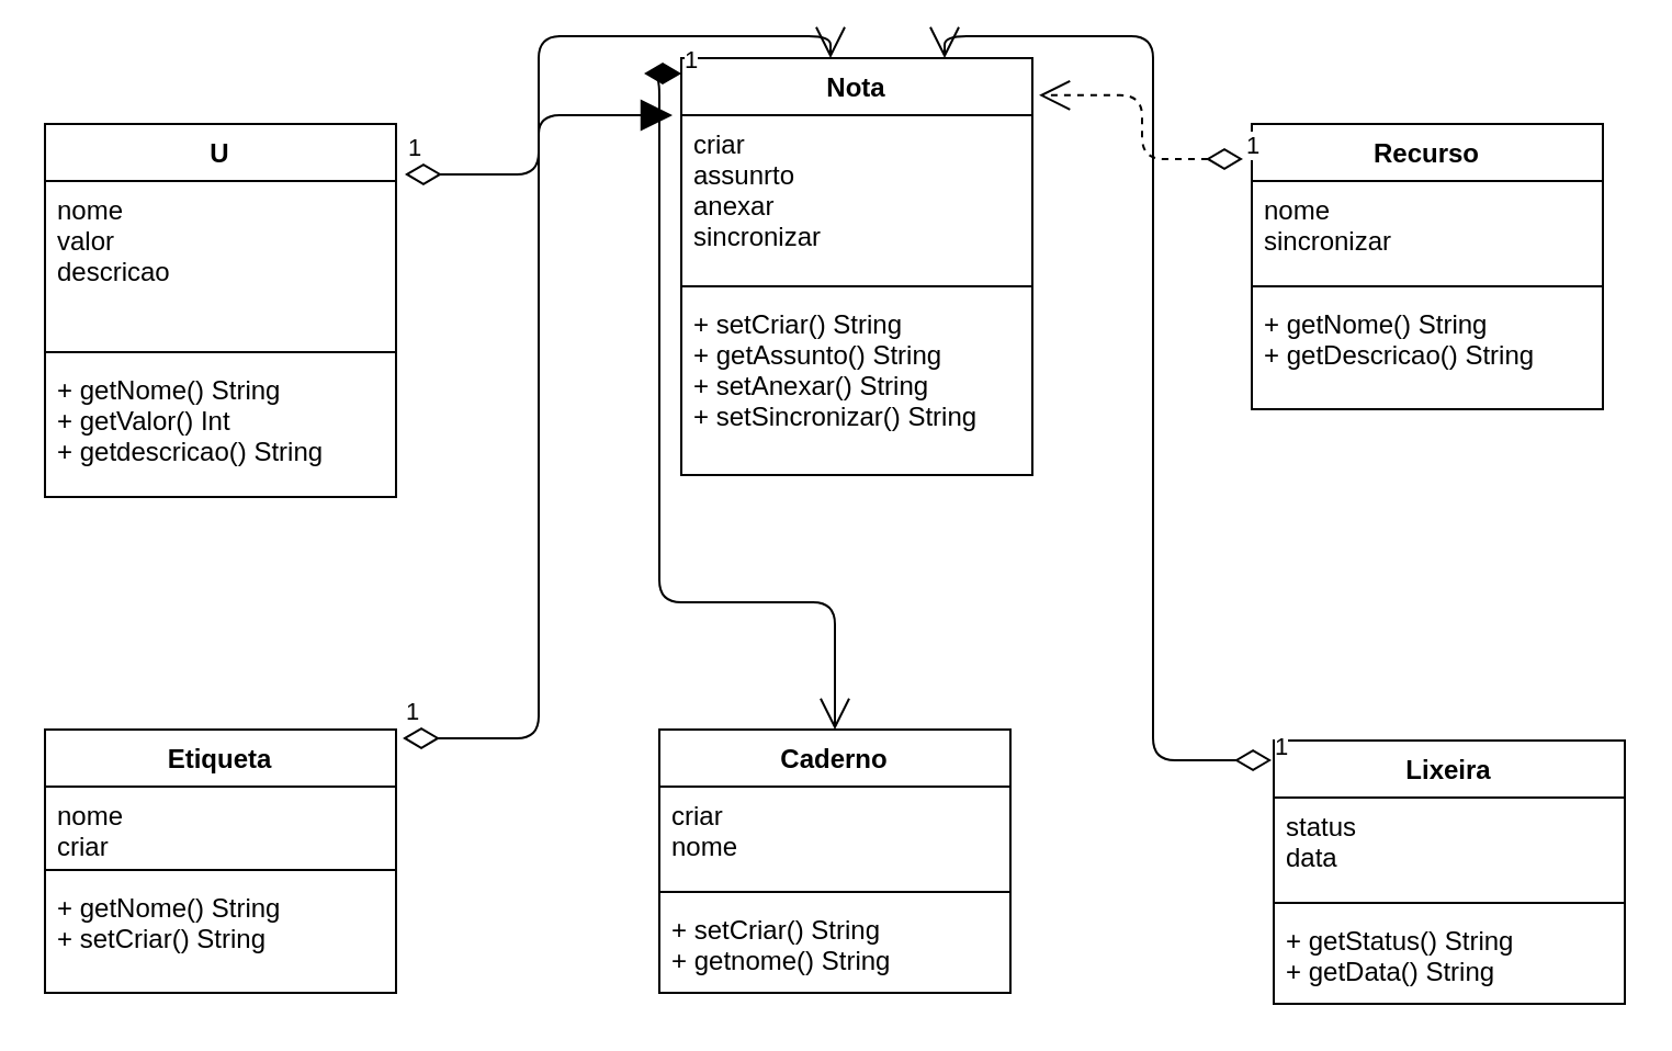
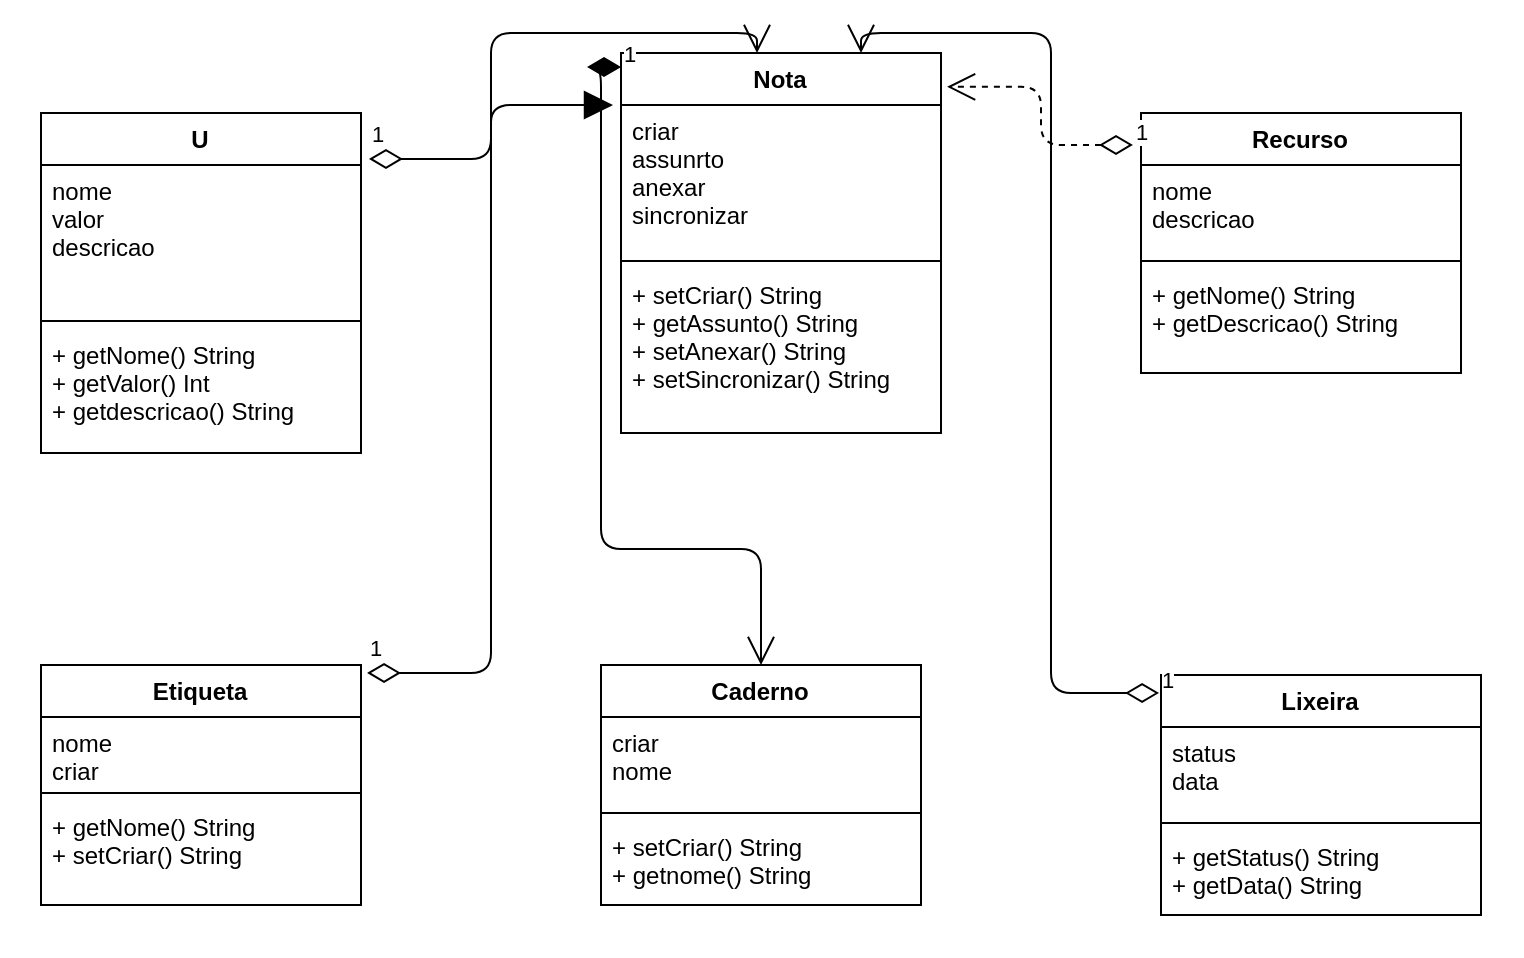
  <mxCell id="0" />
  <mxCell id="1" parent="0" />
  <mxCell id="2" value="U" style="swimlane;fontStyle=1;align=center;verticalAlign=top;childLayout=stackLayout;horizontal=1;startSize=26;horizontalStack=0;resizeParent=1;resizeParentMax=0;resizeLast=0;collapsible=1;marginBottom=0;" vertex="1" parent="1"><mxGeometry x="20" y="50" width="160" height="170" as="geometry" /></mxCell>
  <mxCell id="3" value="nome&#10;valor&#10;descricao&#10;&#10;" style="text;strokeColor=none;fillColor=none;align=left;verticalAlign=top;spacingLeft=4;spacingRight=4;overflow=hidden;rotatable=0;points=[[0,0.5],[1,0.5]];portConstraint=eastwest;" vertex="1" parent="2"><mxGeometry y="26" width="160" height="74" as="geometry" /></mxCell>
  <mxCell id="4" value="" style="line;strokeWidth=1;fillColor=none;align=left;verticalAlign=middle;spacingTop=-1;spacingLeft=3;spacingRight=3;rotatable=0;labelPosition=right;points=[];portConstraint=eastwest;" vertex="1" parent="2"><mxGeometry y="100" width="160" height="8" as="geometry" /></mxCell>
  <mxCell id="5" value="+ getNome() String&#10;+ getValor() Int&#10;+ getdescricao() String&#10;" style="text;strokeColor=none;fillColor=none;align=left;verticalAlign=top;spacingLeft=4;spacingRight=4;overflow=hidden;rotatable=0;points=[[0,0.5],[1,0.5]];portConstraint=eastwest;" vertex="1" parent="2"><mxGeometry y="108" width="160" height="62" as="geometry" /></mxCell>
  <mxCell id="6" value="Nota" style="swimlane;fontStyle=1;align=center;verticalAlign=top;childLayout=stackLayout;horizontal=1;startSize=26;horizontalStack=0;resizeParent=1;resizeParentMax=0;resizeLast=0;collapsible=1;marginBottom=0;" vertex="1" parent="1"><mxGeometry x="310" y="20" width="160" height="190" as="geometry" /></mxCell>
  <mxCell id="7" value="criar&#10;assunrto&#10;anexar&#10;sincronizar&#10;" style="text;strokeColor=none;fillColor=none;align=left;verticalAlign=top;spacingLeft=4;spacingRight=4;overflow=hidden;rotatable=0;points=[[0,0.5],[1,0.5]];portConstraint=eastwest;" vertex="1" parent="6"><mxGeometry y="26" width="160" height="74" as="geometry" /></mxCell>
  <mxCell id="8" value="" style="line;strokeWidth=1;fillColor=none;align=left;verticalAlign=middle;spacingTop=-1;spacingLeft=3;spacingRight=3;rotatable=0;labelPosition=right;points=[];portConstraint=eastwest;" vertex="1" parent="6"><mxGeometry y="100" width="160" height="8" as="geometry" /></mxCell>
  <mxCell id="9" value="+ setCriar() String&#10;+ getAssunto() String&#10;+ setAnexar() String&#10;+ setSincronizar() String&#10;" style="text;strokeColor=none;fillColor=none;align=left;verticalAlign=top;spacingLeft=4;spacingRight=4;overflow=hidden;rotatable=0;points=[[0,0.5],[1,0.5]];portConstraint=eastwest;" vertex="1" parent="6"><mxGeometry y="108" width="160" height="82" as="geometry" /></mxCell>
  <mxCell id="10" value="Recurso" style="swimlane;fontStyle=1;align=center;verticalAlign=top;childLayout=stackLayout;horizontal=1;startSize=26;horizontalStack=0;resizeParent=1;resizeParentMax=0;resizeLast=0;collapsible=1;marginBottom=0;" vertex="1" parent="1"><mxGeometry x="570" y="50" width="160" height="130" as="geometry" /></mxCell>
- <mxCell id="11" value="nome&#10;sincronizar&#10;" style="text;strokeColor=none;fillColor=none;align=left;verticalAlign=top;spacingLeft=4;spacingRight=4;overflow=hidden;rotatable=0;points=[[0,0.5],[1,0.5]];portConstraint=eastwest;" vertex="1" parent="10"><mxGeometry y="26" width="160" height="44" as="geometry" /></mxCell>
+ <mxCell id="11" value="nome&#10;descricao&#10;" style="text;strokeColor=none;fillColor=none;align=left;verticalAlign=top;spacingLeft=4;spacingRight=4;overflow=hidden;rotatable=0;points=[[0,0.5],[1,0.5]];portConstraint=eastwest;" vertex="1" parent="10"><mxGeometry y="26" width="160" height="44" as="geometry" /></mxCell>
  <mxCell id="12" value="" style="line;strokeWidth=1;fillColor=none;align=left;verticalAlign=middle;spacingTop=-1;spacingLeft=3;spacingRight=3;rotatable=0;labelPosition=right;points=[];portConstraint=eastwest;" vertex="1" parent="10"><mxGeometry y="70" width="160" height="8" as="geometry" /></mxCell>
  <mxCell id="13" value="+ getNome() String&#10;+ getDescricao() String&#10;" style="text;strokeColor=none;fillColor=none;align=left;verticalAlign=top;spacingLeft=4;spacingRight=4;overflow=hidden;rotatable=0;points=[[0,0.5],[1,0.5]];portConstraint=eastwest;" vertex="1" parent="10"><mxGeometry y="78" width="160" height="52" as="geometry" /></mxCell>
  <mxCell id="14" value="Etiqueta" style="swimlane;fontStyle=1;align=center;verticalAlign=top;childLayout=stackLayout;horizontal=1;startSize=26;horizontalStack=0;resizeParent=1;resizeParentMax=0;resizeLast=0;collapsible=1;marginBottom=0;" vertex="1" parent="1"><mxGeometry x="20" y="326" width="160" height="120" as="geometry" /></mxCell>
  <mxCell id="15" value="nome&#10;criar&#10;&#10;" style="text;strokeColor=none;fillColor=none;align=left;verticalAlign=top;spacingLeft=4;spacingRight=4;overflow=hidden;rotatable=0;points=[[0,0.5],[1,0.5]];portConstraint=eastwest;" vertex="1" parent="14"><mxGeometry y="26" width="160" height="34" as="geometry" /></mxCell>
  <mxCell id="16" value="" style="line;strokeWidth=1;fillColor=none;align=left;verticalAlign=middle;spacingTop=-1;spacingLeft=3;spacingRight=3;rotatable=0;labelPosition=right;points=[];portConstraint=eastwest;" vertex="1" parent="14"><mxGeometry y="60" width="160" height="8" as="geometry" /></mxCell>
  <mxCell id="17" value="+ getNome() String&#10;+ setCriar() String&#10;" style="text;strokeColor=none;fillColor=none;align=left;verticalAlign=top;spacingLeft=4;spacingRight=4;overflow=hidden;rotatable=0;points=[[0,0.5],[1,0.5]];portConstraint=eastwest;" vertex="1" parent="14"><mxGeometry y="68" width="160" height="52" as="geometry" /></mxCell>
  <mxCell id="18" value="Caderno" style="swimlane;fontStyle=1;align=center;verticalAlign=top;childLayout=stackLayout;horizontal=1;startSize=26;horizontalStack=0;resizeParent=1;resizeParentMax=0;resizeLast=0;collapsible=1;marginBottom=0;" vertex="1" parent="1"><mxGeometry x="300" y="326" width="160" height="120" as="geometry" /></mxCell>
  <mxCell id="19" value="criar&#10;nome&#10;" style="text;strokeColor=none;fillColor=none;align=left;verticalAlign=top;spacingLeft=4;spacingRight=4;overflow=hidden;rotatable=0;points=[[0,0.5],[1,0.5]];portConstraint=eastwest;" vertex="1" parent="18"><mxGeometry y="26" width="160" height="44" as="geometry" /></mxCell>
  <mxCell id="20" value="" style="line;strokeWidth=1;fillColor=none;align=left;verticalAlign=middle;spacingTop=-1;spacingLeft=3;spacingRight=3;rotatable=0;labelPosition=right;points=[];portConstraint=eastwest;" vertex="1" parent="18"><mxGeometry y="70" width="160" height="8" as="geometry" /></mxCell>
  <mxCell id="21" value="+ setCriar() String&#10;+ getnome() String&#10;" style="text;strokeColor=none;fillColor=none;align=left;verticalAlign=top;spacingLeft=4;spacingRight=4;overflow=hidden;rotatable=0;points=[[0,0.5],[1,0.5]];portConstraint=eastwest;" vertex="1" parent="18"><mxGeometry y="78" width="160" height="42" as="geometry" /></mxCell>
  <mxCell id="22" value="Lixeira" style="swimlane;fontStyle=1;align=center;verticalAlign=top;childLayout=stackLayout;horizontal=1;startSize=26;horizontalStack=0;resizeParent=1;resizeParentMax=0;resizeLast=0;collapsible=1;marginBottom=0;" vertex="1" parent="1"><mxGeometry x="580" y="331" width="160" height="120" as="geometry" /></mxCell>
  <mxCell id="23" value="status&#10;data&#10;" style="text;strokeColor=none;fillColor=none;align=left;verticalAlign=top;spacingLeft=4;spacingRight=4;overflow=hidden;rotatable=0;points=[[0,0.5],[1,0.5]];portConstraint=eastwest;" vertex="1" parent="22"><mxGeometry y="26" width="160" height="44" as="geometry" /></mxCell>
  <mxCell id="24" value="" style="line;strokeWidth=1;fillColor=none;align=left;verticalAlign=middle;spacingTop=-1;spacingLeft=3;spacingRight=3;rotatable=0;labelPosition=right;points=[];portConstraint=eastwest;" vertex="1" parent="22"><mxGeometry y="70" width="160" height="8" as="geometry" /></mxCell>
  <mxCell id="25" value="+ getStatus() String&#10;+ getData() String&#10;" style="text;strokeColor=none;fillColor=none;align=left;verticalAlign=top;spacingLeft=4;spacingRight=4;overflow=hidden;rotatable=0;points=[[0,0.5],[1,0.5]];portConstraint=eastwest;" vertex="1" parent="22"><mxGeometry y="78" width="160" height="42" as="geometry" /></mxCell>
  <mxCell id="26" value="1" style="endArrow=block;html=1;endSize=12;startArrow=diamondThin;startSize=14;startFill=0;edgeStyle=orthogonalEdgeStyle;align=left;verticalAlign=bottom;entryX=-0.025;entryY=0;entryDx=0;entryDy=0;entryPerimeter=0;exitX=1.025;exitY=-0.041;exitDx=0;exitDy=0;exitPerimeter=0;" edge="1" parent="1" source="3" target="7"><mxGeometry x="-1" y="3" relative="1" as="geometry"><mxPoint x="170" y="130" as="sourcePoint" /><mxPoint x="330" y="130" as="targetPoint" /><Array as="points"><mxPoint x="245" y="73" /><mxPoint x="245" y="46" /></Array></mxGeometry></mxCell>
  <mxCell id="27" value="1" style="endArrow=open;html=1;endSize=12;startArrow=diamondThin;startSize=14;startFill=0;edgeStyle=orthogonalEdgeStyle;align=left;verticalAlign=bottom;entryX=1.019;entryY=0.089;entryDx=0;entryDy=0;entryPerimeter=0;exitX=-0.025;exitY=0.123;exitDx=0;exitDy=0;exitPerimeter=0;dashed=1;" edge="1" parent="1" source="10" target="6"><mxGeometry x="-1" y="3" relative="1" as="geometry"><mxPoint x="560" y="130" as="sourcePoint" /><mxPoint x="630" y="100" as="targetPoint" /></mxGeometry></mxCell>
  <mxCell id="28" value="1" style="endArrow=open;html=1;endSize=12;startArrow=diamondThin;startSize=14;startFill=1;edgeStyle=orthogonalEdgeStyle;align=left;verticalAlign=bottom;exitX=0;exitY=0.037;exitDx=0;exitDy=0;exitPerimeter=0;" edge="1" parent="1" source="6" target="18"><mxGeometry x="-1" y="3" relative="1" as="geometry"><mxPoint x="180" y="280" as="sourcePoint" /><mxPoint x="340" y="280" as="targetPoint" /></mxGeometry></mxCell>
  <mxCell id="29" value="1" style="endArrow=open;html=1;endSize=12;startArrow=diamondThin;startSize=14;startFill=0;edgeStyle=orthogonalEdgeStyle;align=left;verticalAlign=bottom;exitX=1.019;exitY=0.033;exitDx=0;exitDy=0;exitPerimeter=0;entryX=0.425;entryY=0;entryDx=0;entryDy=0;entryPerimeter=0;" edge="1" parent="1" source="14" target="6"><mxGeometry x="-1" y="3" relative="1" as="geometry"><mxPoint x="20" y="470" as="sourcePoint" /><mxPoint x="180" y="470" as="targetPoint" /></mxGeometry></mxCell>
  <mxCell id="30" value="1" style="endArrow=open;html=1;endSize=12;startArrow=diamondThin;startSize=14;startFill=0;edgeStyle=orthogonalEdgeStyle;align=left;verticalAlign=bottom;exitX=-0.006;exitY=0.075;exitDx=0;exitDy=0;exitPerimeter=0;entryX=0.75;entryY=0;entryDx=0;entryDy=0;" edge="1" parent="1" source="22" target="6"><mxGeometry x="-1" y="3" relative="1" as="geometry"><mxPoint x="100" y="470" as="sourcePoint" /><mxPoint x="260" y="470" as="targetPoint" /></mxGeometry></mxCell>
